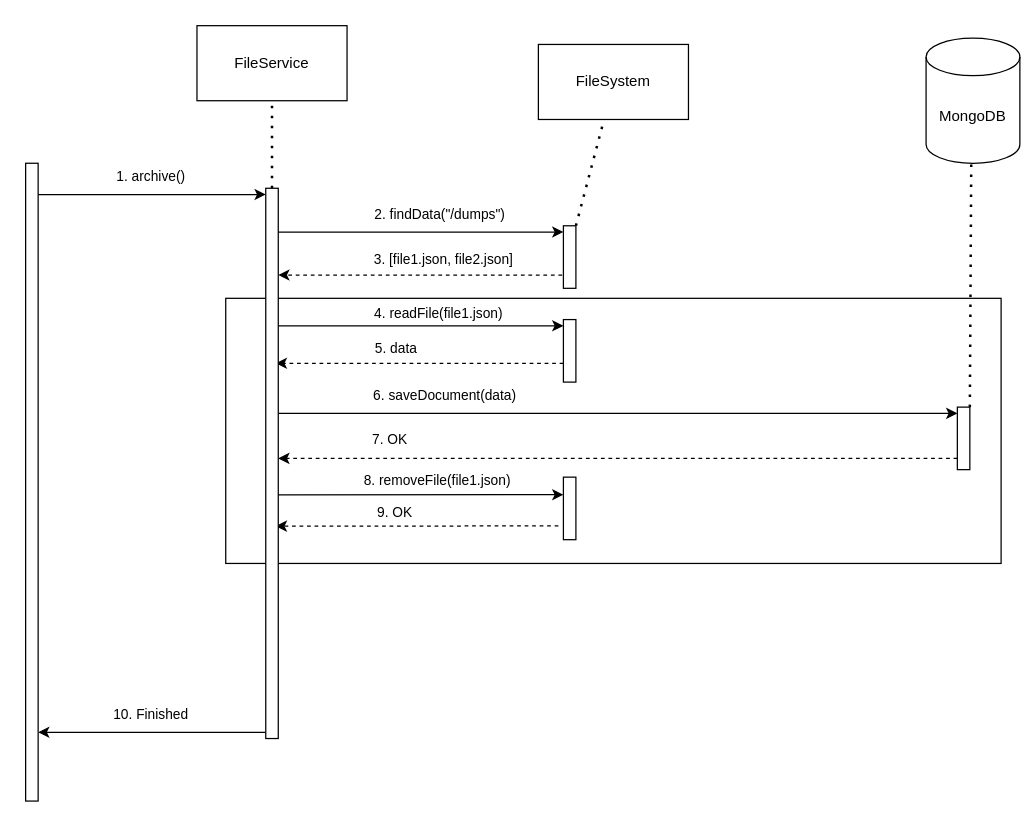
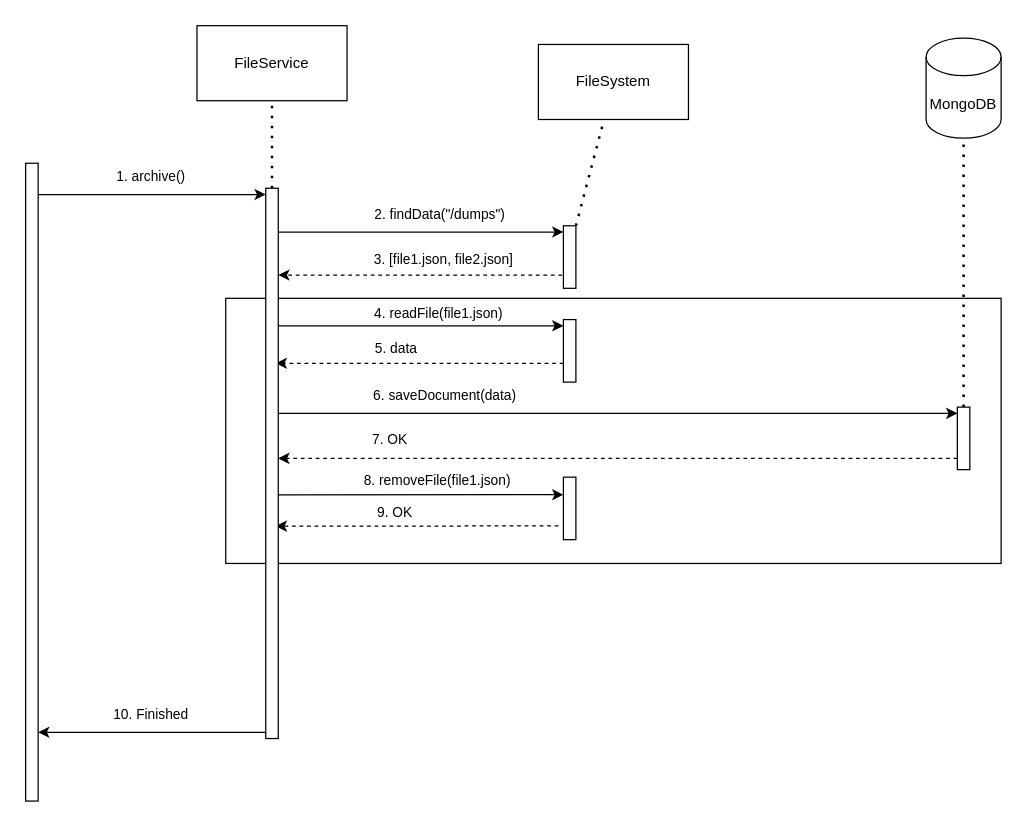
  <mxCell id="0" />
  <mxCell id="1" parent="0" />
  <mxCell id="2" value="" style="points=[[0.25,0,0],[0.5,0,0],[0.75,0,0],[1,0.25,0],[1,0.5,0],[1,0.75,0],[0.75,1,0],[0.5,1,0],[0.25,1,0],[0,0.75,0],[0,0.5,0],[0,0.25,0]];shape=mxgraph.bpmn.task2;whiteSpace=wrap;rectStyle=rounded;size=10;html=1;container=1;expand=0;collapsible=0;taskMarker=abstract;isLoopStandard=1;" vertex="1" parent="1"><mxGeometry x="180" y="238" width="620" height="212" as="geometry" /></mxCell>
  <mxCell id="3" value="" style="html=1;points=[[0,0,0,0,5],[0,1,0,0,-5],[1,0,0,0,5],[1,1,0,0,-5]];perimeter=orthogonalPerimeter;outlineConnect=0;targetShapes=umlLifeline;portConstraint=eastwest;newEdgeStyle={&quot;curved&quot;:0,&quot;rounded&quot;:0};" vertex="1" parent="1"><mxGeometry x="20" y="130" width="10" height="510" as="geometry" /></mxCell>
  <mxCell id="4" value="" style="endArrow=classic;html=1;rounded=0;entryX=0;entryY=0;entryDx=0;entryDy=5;entryPerimeter=0;" edge="1" parent="1" source="3" target="34"><mxGeometry width="50" height="50" relative="1" as="geometry"><mxPoint x="301" y="280" as="sourcePoint" /><mxPoint x="192" y="150" as="targetPoint" /></mxGeometry></mxCell>
  <mxCell id="5" value="1. archive()" style="edgeLabel;html=1;align=center;verticalAlign=middle;resizable=0;points=[];" vertex="1" connectable="0" parent="4"><mxGeometry x="-0.28" y="3" relative="1" as="geometry"><mxPoint x="23" y="-12" as="offset" /></mxGeometry></mxCell>
  <mxCell id="6" value="FileService" style="rounded=0;whiteSpace=wrap;html=1;" vertex="1" parent="1"><mxGeometry x="157" y="20" width="120" height="60" as="geometry" /></mxCell>
- <mxCell id="7" value="MongoDB" style="shape=cylinder3;whiteSpace=wrap;html=1;boundedLbl=1;backgroundOutline=1;size=15;" vertex="1" parent="1"><mxGeometry x="740" y="30" width="75" height="100" as="geometry" /></mxCell>
+ <mxCell id="7" value="MongoDB" style="shape=cylinder3;whiteSpace=wrap;html=1;boundedLbl=1;backgroundOutline=1;size=15;" vertex="1" parent="1"><mxGeometry x="740" y="30" width="60" height="80" as="geometry" /></mxCell>
  <mxCell id="8" value="" style="endArrow=classic;html=1;rounded=0;entryX=0;entryY=0;entryDx=0;entryDy=5;entryPerimeter=0;" edge="1" parent="1" source="34" target="17"><mxGeometry width="50" height="50" relative="1" as="geometry"><mxPoint x="320" y="330" as="sourcePoint" /><mxPoint x="610" y="320" as="targetPoint" /></mxGeometry></mxCell>
  <mxCell id="9" value="2. findData(&quot;/dumps&quot;)" style="edgeLabel;html=1;align=center;verticalAlign=middle;resizable=0;points=[];" vertex="1" connectable="0" parent="8"><mxGeometry x="-0.358" y="1" relative="1" as="geometry"><mxPoint x="55" y="-14" as="offset" /></mxGeometry></mxCell>
  <mxCell id="10" value="" style="endArrow=classic;html=1;rounded=0;dashed=1;exitX=0.5;exitY=0.788;exitDx=0;exitDy=0;exitPerimeter=0;" edge="1" parent="1" source="17" target="34"><mxGeometry width="50" height="50" relative="1" as="geometry"><mxPoint x="387" y="356" as="sourcePoint" /><mxPoint x="222" y="356" as="targetPoint" /></mxGeometry></mxCell>
  <mxCell id="11" value="3. [file1.json, file2.json]" style="edgeLabel;html=1;align=center;verticalAlign=middle;resizable=0;points=[];" vertex="1" connectable="0" parent="10"><mxGeometry x="0.612" y="3" relative="1" as="geometry"><mxPoint x="86" y="-16" as="offset" /></mxGeometry></mxCell>
  <mxCell id="12" value="" style="endArrow=classic;html=1;rounded=0;exitX=0;exitY=1;exitDx=0;exitDy=-5;exitPerimeter=0;" edge="1" parent="1" source="34" target="3"><mxGeometry width="50" height="50" relative="1" as="geometry"><mxPoint x="672" y="410" as="sourcePoint" /><mxPoint x="30" y="420" as="targetPoint" /></mxGeometry></mxCell>
  <mxCell id="13" value="10. Finished" style="edgeLabel;html=1;align=center;verticalAlign=middle;resizable=0;points=[];" vertex="1" connectable="0" parent="12"><mxGeometry x="0.267" y="1" relative="1" as="geometry"><mxPoint x="22" y="-16" as="offset" /></mxGeometry></mxCell>
  <mxCell id="14" value="" style="endArrow=none;dashed=1;html=1;dashPattern=1 3;strokeWidth=2;rounded=0;" edge="1" parent="1" source="20" target="7"><mxGeometry width="50" height="50" relative="1" as="geometry"><mxPoint x="672" y="410" as="sourcePoint" /><mxPoint x="722" y="360" as="targetPoint" /></mxGeometry></mxCell>
  <mxCell id="15" value="" style="endArrow=none;dashed=1;html=1;dashPattern=1 3;strokeWidth=2;rounded=0;" edge="1" parent="1" source="34" target="6"><mxGeometry width="50" height="50" relative="1" as="geometry"><mxPoint x="672" y="410" as="sourcePoint" /><mxPoint x="722" y="360" as="targetPoint" /></mxGeometry></mxCell>
  <mxCell id="16" value="FileSystem" style="rounded=0;whiteSpace=wrap;html=1;" vertex="1" parent="1"><mxGeometry x="430" y="35" width="120" height="60" as="geometry" /></mxCell>
  <mxCell id="17" value="" style="html=1;points=[[0,0,0,0,5],[0,1,0,0,-5],[1,0,0,0,5],[1,1,0,0,-5]];perimeter=orthogonalPerimeter;outlineConnect=0;targetShapes=umlLifeline;portConstraint=eastwest;newEdgeStyle={&quot;curved&quot;:0,&quot;rounded&quot;:0};" vertex="1" parent="1"><mxGeometry x="450" y="180" width="10" height="50" as="geometry" /></mxCell>
  <mxCell id="18" value="" style="endArrow=none;dashed=1;html=1;dashPattern=1 3;strokeWidth=2;rounded=0;" edge="1" parent="1" source="17" target="16"><mxGeometry width="50" height="50" relative="1" as="geometry"><mxPoint x="600" y="200" as="sourcePoint" /><mxPoint x="600" y="140" as="targetPoint" /></mxGeometry></mxCell>
  <mxCell id="19" value="" style="html=1;points=[[0,0,0,0,5],[0,1,0,0,-5],[1,0,0,0,5],[1,1,0,0,-5]];perimeter=orthogonalPerimeter;outlineConnect=0;targetShapes=umlLifeline;portConstraint=eastwest;newEdgeStyle={&quot;curved&quot;:0,&quot;rounded&quot;:0};" vertex="1" parent="1"><mxGeometry x="450" y="255" width="10" height="50" as="geometry" /></mxCell>
  <mxCell id="20" value="" style="html=1;points=[[0,0,0,0,5],[0,1,0,0,-5],[1,0,0,0,5],[1,1,0,0,-5]];perimeter=orthogonalPerimeter;outlineConnect=0;targetShapes=umlLifeline;portConstraint=eastwest;newEdgeStyle={&quot;curved&quot;:0,&quot;rounded&quot;:0};" vertex="1" parent="1"><mxGeometry x="765" y="325" width="10" height="50" as="geometry" /></mxCell>
  <mxCell id="21" value="" style="html=1;points=[[0,0,0,0,5],[0,1,0,0,-5],[1,0,0,0,5],[1,1,0,0,-5]];perimeter=orthogonalPerimeter;outlineConnect=0;targetShapes=umlLifeline;portConstraint=eastwest;newEdgeStyle={&quot;curved&quot;:0,&quot;rounded&quot;:0};" vertex="1" parent="1"><mxGeometry x="450" y="381" width="10" height="50" as="geometry" /></mxCell>
  <mxCell id="22" value="" style="endArrow=classic;html=1;rounded=0;entryX=0;entryY=0;entryDx=0;entryDy=5;entryPerimeter=0;exitX=0.8;exitY=0.25;exitDx=0;exitDy=0;exitPerimeter=0;" edge="1" parent="1" source="34" target="19"><mxGeometry width="50" height="50" relative="1" as="geometry"><mxPoint x="280" y="280" as="sourcePoint" /><mxPoint x="440" y="280" as="targetPoint" /></mxGeometry></mxCell>
  <mxCell id="23" value="4. readFile(file1.json)" style="edgeLabel;html=1;align=center;verticalAlign=middle;resizable=0;points=[];" vertex="1" connectable="0" parent="22"><mxGeometry x="-0.358" y="1" relative="1" as="geometry"><mxPoint x="55" y="-10" as="offset" /></mxGeometry></mxCell>
  <mxCell id="24" value="" style="endArrow=classic;html=1;rounded=0;dashed=1;entryX=0.8;entryY=0.318;entryDx=0;entryDy=0;entryPerimeter=0;" edge="1" parent="1" source="19" target="34"><mxGeometry width="50" height="50" relative="1" as="geometry"><mxPoint x="430" y="300" as="sourcePoint" /><mxPoint x="490" y="290" as="targetPoint" /></mxGeometry></mxCell>
  <mxCell id="25" value="5. data" style="edgeLabel;html=1;align=center;verticalAlign=middle;resizable=0;points=[];" vertex="1" connectable="0" parent="24"><mxGeometry x="0.612" y="3" relative="1" as="geometry"><mxPoint x="50" y="-15" as="offset" /></mxGeometry></mxCell>
  <mxCell id="26" value="" style="endArrow=classic;html=1;rounded=0;dashed=1;" edge="1" parent="1"><mxGeometry width="50" height="50" relative="1" as="geometry"><mxPoint x="765" y="366" as="sourcePoint" /><mxPoint x="222" y="366" as="targetPoint" /></mxGeometry></mxCell>
  <mxCell id="27" value="7. OK" style="edgeLabel;html=1;align=center;verticalAlign=middle;resizable=0;points=[];" vertex="1" connectable="0" parent="26"><mxGeometry x="0.612" y="3" relative="1" as="geometry"><mxPoint x="-17" y="-19" as="offset" /></mxGeometry></mxCell>
  <mxCell id="28" value="" style="endArrow=classic;html=1;rounded=0;entryX=0;entryY=0.3;entryDx=0;entryDy=0;entryPerimeter=0;exitX=0.8;exitY=0.557;exitDx=0;exitDy=0;exitPerimeter=0;" edge="1" parent="1"><mxGeometry width="50" height="50" relative="1" as="geometry"><mxPoint x="220" y="395.08" as="sourcePoint" /><mxPoint x="450" y="395" as="targetPoint" /></mxGeometry></mxCell>
  <mxCell id="29" value="8. removeFile(file1.json)" style="edgeLabel;html=1;align=center;verticalAlign=middle;resizable=0;points=[];" vertex="1" connectable="0" parent="28"><mxGeometry x="-0.358" y="1" relative="1" as="geometry"><mxPoint x="55" y="-11" as="offset" /></mxGeometry></mxCell>
  <mxCell id="30" value="" style="endArrow=classic;html=1;rounded=0;dashed=1;entryX=0.8;entryY=0.614;entryDx=0;entryDy=0;entryPerimeter=0;exitX=-0.4;exitY=0.78;exitDx=0;exitDy=0;exitPerimeter=0;" edge="1" parent="1" source="21" target="34"><mxGeometry width="50" height="50" relative="1" as="geometry"><mxPoint x="410" y="420" as="sourcePoint" /><mxPoint x="460" y="450" as="targetPoint" /></mxGeometry></mxCell>
  <mxCell id="31" value="9. OK" style="edgeLabel;html=1;align=center;verticalAlign=middle;resizable=0;points=[];" vertex="1" connectable="0" parent="30"><mxGeometry x="0.612" y="3" relative="1" as="geometry"><mxPoint x="50" y="-15" as="offset" /></mxGeometry></mxCell>
  <mxCell id="32" value="" style="endArrow=classic;html=1;rounded=0;entryX=0;entryY=0;entryDx=0;entryDy=5;entryPerimeter=0;" edge="1" parent="1" target="20"><mxGeometry width="50" height="50" relative="1" as="geometry"><mxPoint x="222" y="330" as="sourcePoint" /><mxPoint x="730" y="330" as="targetPoint" /></mxGeometry></mxCell>
  <mxCell id="33" value="6. saveDocument(data)" style="edgeLabel;html=1;align=center;verticalAlign=middle;resizable=0;points=[];" vertex="1" connectable="0" parent="32"><mxGeometry x="-0.358" y="1" relative="1" as="geometry"><mxPoint x="-42" y="-14" as="offset" /></mxGeometry></mxCell>
  <mxCell id="34" value="" style="html=1;points=[[0,0,0,0,5],[0,1,0,0,-5],[1,0,0,0,5],[1,1,0,0,-5]];perimeter=orthogonalPerimeter;outlineConnect=0;targetShapes=umlLifeline;portConstraint=eastwest;newEdgeStyle={&quot;curved&quot;:0,&quot;rounded&quot;:0};" vertex="1" parent="1"><mxGeometry x="212" y="150" width="10" height="440" as="geometry" /></mxCell>
